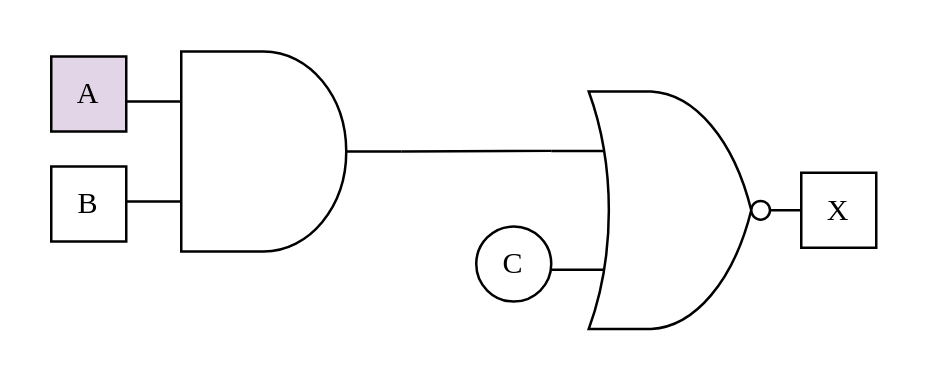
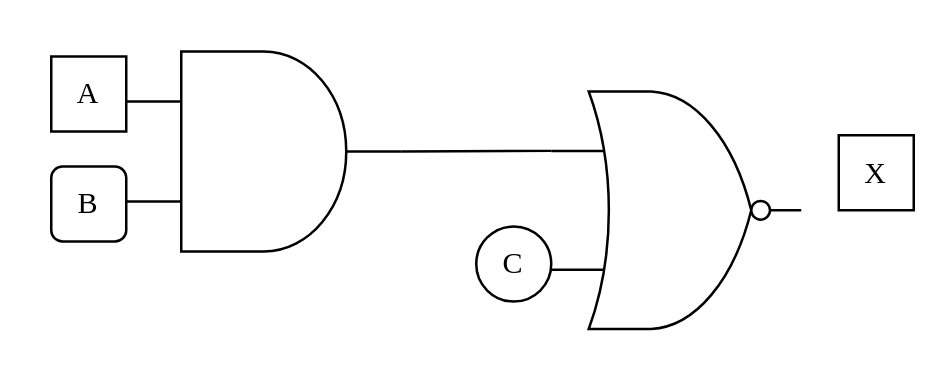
  <mxCell id="0" />
  <mxCell id="1" parent="0" />
  <mxCell id="2" value="" style="verticalLabelPosition=bottom;shadow=0;dashed=0;align=center;html=1;verticalAlign=top;shape=mxgraph.electrical.logic_gates.logic_gate;operation=and;" vertex="1" parent="1"><mxGeometry x="50" y="20" width="110" height="80" as="geometry" /></mxCell>
  <mxCell id="3" value="" style="verticalLabelPosition=bottom;shadow=0;dashed=0;align=center;html=1;verticalAlign=top;shape=mxgraph.electrical.logic_gates.logic_gate;operation=or;negating=1;negSize=0.15;" vertex="1" parent="1"><mxGeometry x="220" y="36" width="100" height="95" as="geometry" /></mxCell>
  <mxCell id="4" value="" style="endArrow=none;html=1;rounded=0;exitX=1;exitY=0.5;exitDx=0;exitDy=0;exitPerimeter=0;entryX=0;entryY=0.25;entryDx=0;entryDy=0;entryPerimeter=0;" edge="1" parent="1" source="2" target="3"><mxGeometry width="50" height="50" relative="1" as="geometry"><mxPoint x="130" y="95" as="sourcePoint" /><mxPoint x="180" y="45" as="targetPoint" /></mxGeometry></mxCell>
- <mxCell id="5" value="A" style="whiteSpace=wrap;html=1;aspect=fixed;fontFamily=Times New Roman;fillColor=#e1d5e7;" vertex="1" parent="1"><mxGeometry x="20" y="22" width="30" height="30" as="geometry" /></mxCell>
- <mxCell id="6" value="B" style="whiteSpace=wrap;html=1;aspect=fixed;fontFamily=Times New Roman;" vertex="1" parent="1"><mxGeometry x="20" y="66" width="30" height="30" as="geometry" /></mxCell>
+ <mxCell id="5" value="A" style="whiteSpace=wrap;html=1;aspect=fixed;fontFamily=Times New Roman;" vertex="1" parent="1"><mxGeometry x="20" y="22" width="30" height="30" as="geometry" /></mxCell>
+ <mxCell id="6" value="B" style="whiteSpace=wrap;html=1;aspect=fixed;fontFamily=Times New Roman;rounded=1;" vertex="1" parent="1"><mxGeometry x="20" y="66" width="30" height="30" as="geometry" /></mxCell>
  <mxCell id="7" value="C" style="ellipse;whiteSpace=wrap;html=1;aspect=fixed;fontFamily=Times New Roman;" vertex="1" parent="1"><mxGeometry x="190" y="90" width="30" height="30" as="geometry" /></mxCell>
- <mxCell id="8" value="X" style="whiteSpace=wrap;html=1;aspect=fixed;fontFamily=Times New Roman;" vertex="1" parent="1"><mxGeometry x="320" y="68.5" width="30" height="30" as="geometry" /></mxCell>
+ <mxCell id="8" value="X" style="whiteSpace=wrap;html=1;aspect=fixed;fontFamily=Times New Roman;" vertex="1" parent="1"><mxGeometry x="335" y="53.5" width="30" height="30" as="geometry" /></mxCell>
